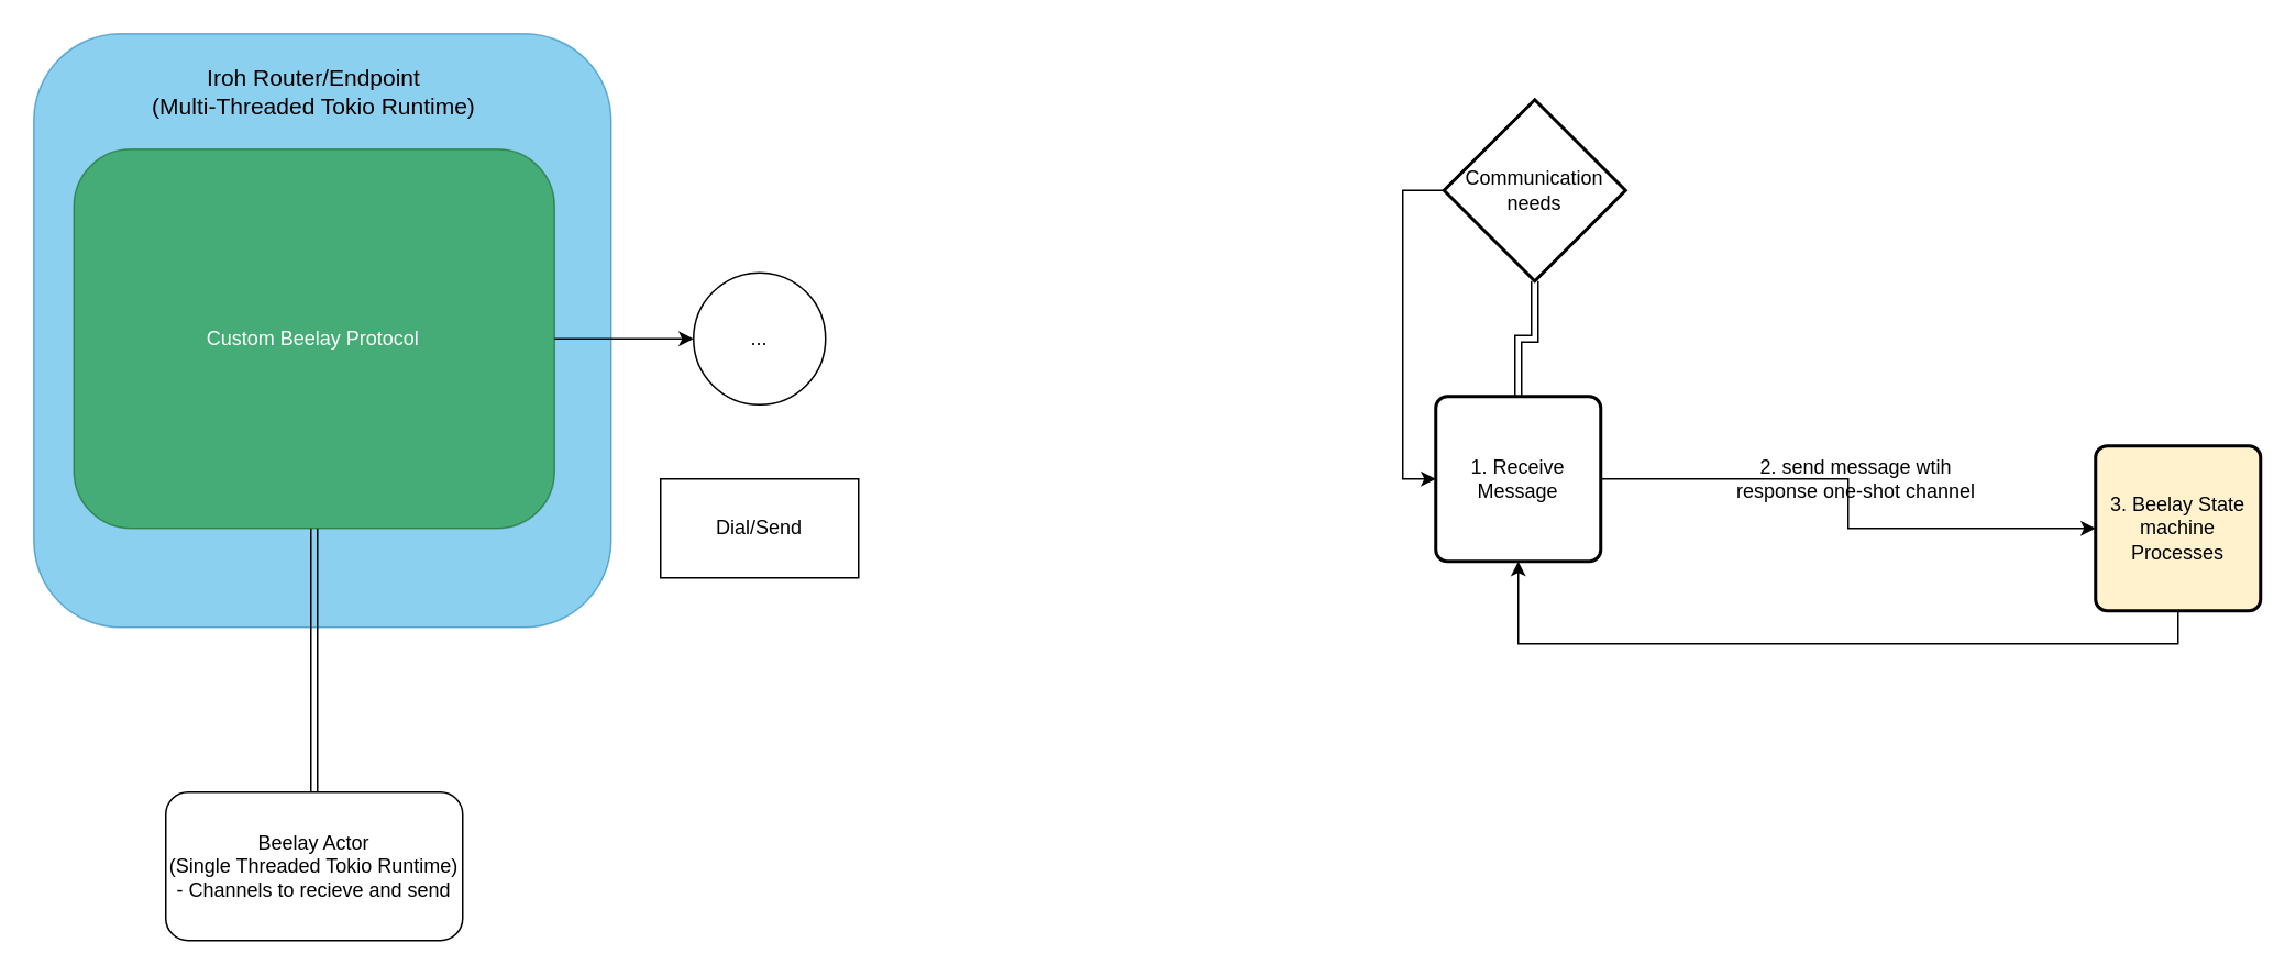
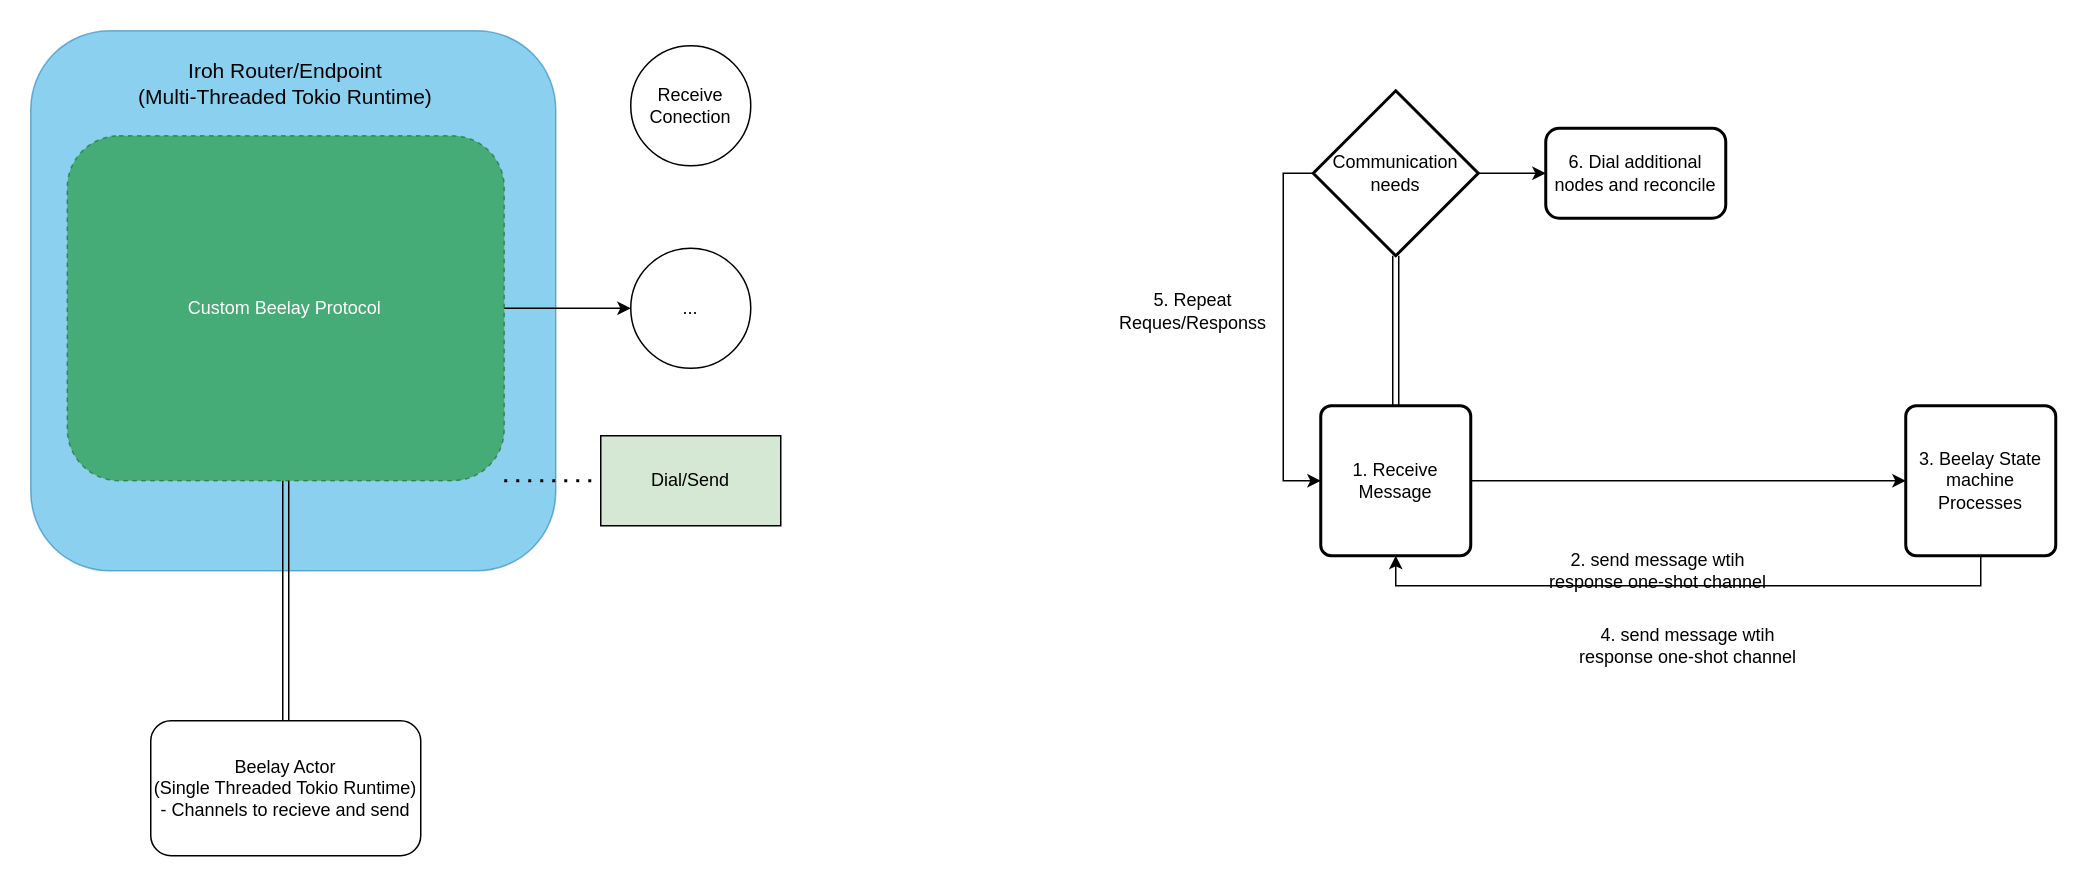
  <mxCell id="0" />
  <mxCell id="1" parent="0" />
  <mxCell id="2" value="" style="group" vertex="1" connectable="0" parent="1"><mxGeometry x="20" y="20" width="500" height="550" as="geometry" /></mxCell>
  <mxCell id="3" value="" style="rounded=1;whiteSpace=wrap;html=1;fillColor=#1ba1e2;fontColor=#ffffff;strokeColor=#006EAF;opacity=50;" vertex="1" parent="2"><mxGeometry width="350" height="360" as="geometry" /></mxCell>
  <mxCell id="4" style="edgeStyle=orthogonalEdgeStyle;rounded=0;orthogonalLoop=1;jettySize=auto;html=1;exitX=0.5;exitY=0;exitDx=0;exitDy=0;entryX=0.5;entryY=1;entryDx=0;entryDy=0;shape=link;" edge="1" parent="2" source="5" target="10"><mxGeometry relative="1" as="geometry" /></mxCell>
  <mxCell id="5" value="Beelay Actor&lt;br&gt;(Single Threaded Tokio Runtime)&lt;div&gt;- Channels to recieve and send&lt;/div&gt;" style="rounded=1;whiteSpace=wrap;html=1;" vertex="1" parent="2"><mxGeometry x="80" y="460" width="180" height="90" as="geometry" /></mxCell>
+ <mxCell id="6" value="Receive Conection" style="ellipse;whiteSpace=wrap;html=1;aspect=fixed;" vertex="1" parent="2"><mxGeometry x="400" y="10" width="80" height="80" as="geometry" /></mxCell>
  <mxCell id="7" value="..." style="ellipse;whiteSpace=wrap;html=1;aspect=fixed;" vertex="1" parent="2"><mxGeometry x="400" y="145" width="80" height="80" as="geometry" /></mxCell>
  <mxCell id="8" value="" style="endArrow=classic;html=1;rounded=0;entryX=0;entryY=0.5;entryDx=0;entryDy=0;exitX=1;exitY=0.5;exitDx=0;exitDy=0;" edge="1" parent="2" source="10" target="7"><mxGeometry width="50" height="50" relative="1" as="geometry"><mxPoint x="400" y="180" as="sourcePoint" /><mxPoint x="370" y="10" as="targetPoint" /></mxGeometry></mxCell>
  <mxCell id="9" value="&lt;font style=&quot;font-size: 14px;&quot;&gt;Iroh Router/Endpoint&lt;/font&gt;&lt;div&gt;&lt;font style=&quot;font-size: 14px;&quot;&gt;(Multi-Threaded Tokio Runtime)&lt;/font&gt;&lt;/div&gt;" style="text;html=1;align=center;verticalAlign=middle;whiteSpace=wrap;rounded=0;" vertex="1" parent="2"><mxGeometry x="40" width="260" height="70" as="geometry" /></mxCell>
- <mxCell id="10" value="Custom Beelay Protocol" style="rounded=1;whiteSpace=wrap;html=1;fillColor=#008a00;fontColor=#ffffff;strokeColor=#005700;opacity=50;" vertex="1" parent="2"><mxGeometry x="24.34" y="70" width="291.33" height="230" as="geometry" /></mxCell>
- <mxCell id="11" value="Dial/Send" style="rounded=0;whiteSpace=wrap;html=1;" vertex="1" parent="2"><mxGeometry x="380" y="270" width="120" height="60" as="geometry" /></mxCell>
+ <mxCell id="10" value="Custom Beelay Protocol" style="rounded=1;whiteSpace=wrap;html=1;fillColor=#008a00;fontColor=#ffffff;strokeColor=#005700;opacity=50;dashed=1;" vertex="1" parent="2"><mxGeometry x="24.34" y="70" width="291.33" height="230" as="geometry" /></mxCell>
+ <mxCell id="11" value="Dial/Send" style="rounded=0;whiteSpace=wrap;html=1;fillColor=#d5e8d4;" vertex="1" parent="2"><mxGeometry x="380" y="270" width="120" height="60" as="geometry" /></mxCell>
+ <mxCell id="12" value="" style="endArrow=none;dashed=1;html=1;dashPattern=1 3;strokeWidth=2;rounded=0;exitX=1;exitY=1;exitDx=0;exitDy=0;entryX=0;entryY=0.5;entryDx=0;entryDy=0;" edge="1" parent="2" source="10" target="11"><mxGeometry width="50" height="50" relative="1" as="geometry"><mxPoint x="730" y="420" as="sourcePoint" /><mxPoint x="780" y="370" as="targetPoint" /></mxGeometry></mxCell>
  <mxCell id="13" value="" style="group" vertex="1" connectable="0" parent="1"><mxGeometry x="730" y="60" width="640" height="390" as="geometry" /></mxCell>
  <mxCell id="14" style="edgeStyle=orthogonalEdgeStyle;rounded=0;orthogonalLoop=1;jettySize=auto;html=1;exitX=1;exitY=0.5;exitDx=0;exitDy=0;" edge="1" parent="13" source="15" target="17"><mxGeometry relative="1" as="geometry" /></mxCell>
- <mxCell id="15" value="1. Receive Message" style="rounded=1;whiteSpace=wrap;html=1;absoluteArcSize=1;arcSize=14;strokeWidth=2;" vertex="1" parent="13"><mxGeometry x="140" y="180" width="100" height="100" as="geometry" /></mxCell>
+ <mxCell id="15" value="1. Receive Message" style="rounded=1;whiteSpace=wrap;html=1;absoluteArcSize=1;arcSize=14;strokeWidth=2;" vertex="1" parent="13"><mxGeometry x="150" y="210" width="100" height="100" as="geometry" /></mxCell>
  <mxCell id="16" style="edgeStyle=orthogonalEdgeStyle;rounded=0;orthogonalLoop=1;jettySize=auto;html=1;exitX=0.5;exitY=1;exitDx=0;exitDy=0;entryX=0.5;entryY=1;entryDx=0;entryDy=0;" edge="1" parent="13" source="17" target="15"><mxGeometry relative="1" as="geometry"><mxPoint x="600" y="460" as="sourcePoint" /><mxPoint x="210" y="460" as="targetPoint" /></mxGeometry></mxCell>
- <mxCell id="17" value="3. Beelay State machine Processes" style="rounded=1;whiteSpace=wrap;html=1;absoluteArcSize=1;arcSize=14;strokeWidth=2;fillColor=#fff2cc;" vertex="1" parent="13"><mxGeometry x="540" y="210" width="100" height="100" as="geometry" /></mxCell>
- <mxCell id="18" value="2. send message wtih response one-shot channel" style="text;html=1;align=center;verticalAlign=middle;whiteSpace=wrap;rounded=0;" vertex="1" parent="13"><mxGeometry x="320" y="210" width="150" height="40" as="geometry" /></mxCell>
+ <mxCell id="17" value="3. Beelay State machine Processes" style="rounded=1;whiteSpace=wrap;html=1;absoluteArcSize=1;arcSize=14;strokeWidth=2;" vertex="1" parent="13"><mxGeometry x="540" y="210" width="100" height="100" as="geometry" /></mxCell>
+ <mxCell id="18" value="2. send message wtih response one-shot channel" style="text;html=1;align=center;verticalAlign=middle;whiteSpace=wrap;rounded=0;" vertex="1" parent="13"><mxGeometry x="300" y="300" width="150" height="40" as="geometry" /></mxCell>
+ <mxCell id="19" value="4. send message wtih response one-shot channel" style="text;html=1;align=center;verticalAlign=middle;whiteSpace=wrap;rounded=0;" vertex="1" parent="13"><mxGeometry x="320" y="350" width="150" height="40" as="geometry" /></mxCell>
  <mxCell id="20" style="edgeStyle=orthogonalEdgeStyle;rounded=0;orthogonalLoop=1;jettySize=auto;html=1;exitX=0.5;exitY=1;exitDx=0;exitDy=0;exitPerimeter=0;entryX=0.5;entryY=0;entryDx=0;entryDy=0;shape=link;" edge="1" parent="13" source="23" target="15"><mxGeometry relative="1" as="geometry" /></mxCell>
  <mxCell id="21" style="edgeStyle=orthogonalEdgeStyle;rounded=0;orthogonalLoop=1;jettySize=auto;html=1;exitX=0;exitY=0.5;exitDx=0;exitDy=0;exitPerimeter=0;entryX=0;entryY=0.5;entryDx=0;entryDy=0;" edge="1" parent="13" source="23" target="15"><mxGeometry relative="1" as="geometry" /></mxCell>
+ <mxCell id="22" value="" style="edgeStyle=orthogonalEdgeStyle;rounded=0;orthogonalLoop=1;jettySize=auto;html=1;" edge="1" parent="13" source="23" target="25"><mxGeometry relative="1" as="geometry" /></mxCell>
  <mxCell id="23" value="Communication needs" style="strokeWidth=2;html=1;shape=mxgraph.flowchart.decision;whiteSpace=wrap;" vertex="1" parent="13"><mxGeometry x="145" width="110" height="110" as="geometry" /></mxCell>
+ <mxCell id="24" value="5. Repeat Reques/Responss" style="text;html=1;align=center;verticalAlign=middle;whiteSpace=wrap;rounded=0;" vertex="1" parent="13"><mxGeometry y="130" width="130" height="34.66" as="geometry" /></mxCell>
+ <mxCell id="25" value="6. Dial additional nodes and reconcile" style="rounded=1;whiteSpace=wrap;html=1;strokeWidth=2;" vertex="1" parent="13"><mxGeometry x="300" y="25" width="120" height="60" as="geometry" /></mxCell>
